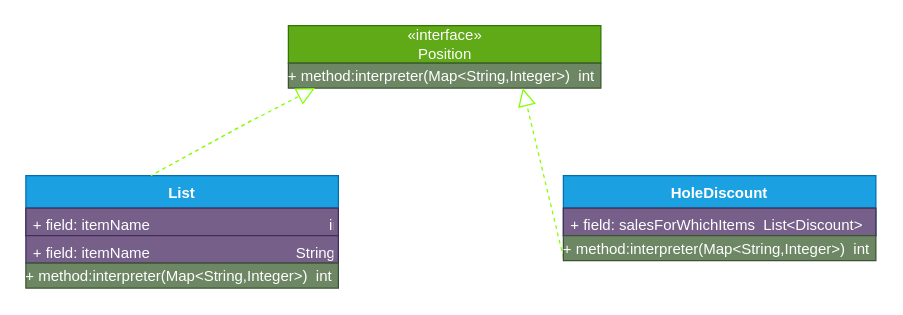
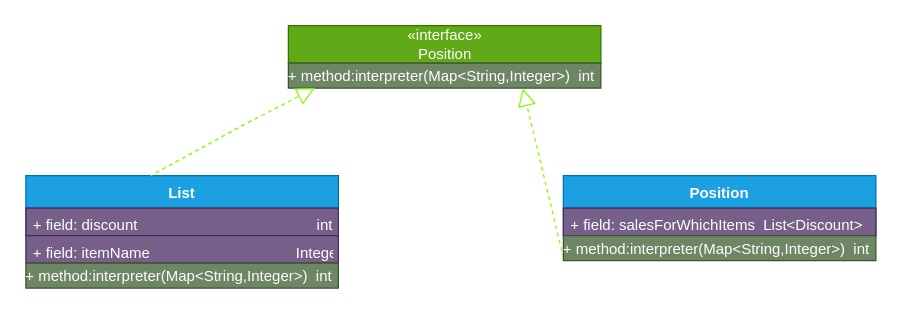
  <mxCell id="0" />
  <mxCell id="1" parent="0" />
  <mxCell id="2" value="«interface»&lt;br&gt;Position" style="html=1;fillColor=#60a917;fontColor=#ffffff;strokeColor=#2D7600;" vertex="1" parent="1"><mxGeometry x="230" y="20" width="250" height="30" as="geometry" /></mxCell>
  <mxCell id="3" value="&lt;p style=&quot;margin: 4px 0px 0px;&quot;&gt;+ method:interpreter(Map&amp;lt;String,Integer&amp;gt;)&amp;nbsp; int&lt;br&gt;&lt;/p&gt;" style="verticalAlign=top;align=left;overflow=fill;fontSize=12;fontFamily=Helvetica;html=1;fillColor=#6d8764;fontColor=#ffffff;strokeColor=#3A5431;" vertex="1" parent="1"><mxGeometry x="230" y="50" width="250" height="20" as="geometry" /></mxCell>
  <mxCell id="4" value="List" style="swimlane;fontStyle=1;align=center;verticalAlign=top;childLayout=stackLayout;horizontal=1;startSize=26;horizontalStack=0;resizeParent=1;resizeParentMax=0;resizeLast=0;collapsible=1;marginBottom=0;fillColor=#1ba1e2;fontColor=#ffffff;strokeColor=#006EAF;" vertex="1" parent="1"><mxGeometry x="20" y="140" width="250" height="48" as="geometry" /></mxCell>
- <mxCell id="5" value="+ field: itemName                                           int" style="text;strokeColor=#432D57;fillColor=#76608a;align=left;verticalAlign=top;spacingLeft=4;spacingRight=4;overflow=hidden;rotatable=0;points=[[0,0.5],[1,0.5]];portConstraint=eastwest;fontColor=#ffffff;" vertex="1" parent="4"><mxGeometry y="26" width="250" height="22" as="geometry" /></mxCell>
- <mxCell id="6" value="HoleDiscount" style="swimlane;fontStyle=1;align=center;verticalAlign=top;childLayout=stackLayout;horizontal=1;startSize=26;horizontalStack=0;resizeParent=1;resizeParentMax=0;resizeLast=0;collapsible=1;marginBottom=0;fillColor=#1ba1e2;fontColor=#ffffff;strokeColor=#006EAF;" vertex="1" parent="1"><mxGeometry x="450" y="140" width="250" height="48" as="geometry" /></mxCell>
+ <mxCell id="5" value="+ field: discount                                           int" style="text;strokeColor=#432D57;fillColor=#76608a;align=left;verticalAlign=top;spacingLeft=4;spacingRight=4;overflow=hidden;rotatable=0;points=[[0,0.5],[1,0.5]];portConstraint=eastwest;fontColor=#ffffff;" vertex="1" parent="4"><mxGeometry y="26" width="250" height="22" as="geometry" /></mxCell>
+ <mxCell id="6" value="Position" style="swimlane;fontStyle=1;align=center;verticalAlign=top;childLayout=stackLayout;horizontal=1;startSize=26;horizontalStack=0;resizeParent=1;resizeParentMax=0;resizeLast=0;collapsible=1;marginBottom=0;fillColor=#1ba1e2;fontColor=#ffffff;strokeColor=#006EAF;" vertex="1" parent="1"><mxGeometry x="450" y="140" width="250" height="48" as="geometry" /></mxCell>
  <mxCell id="7" value="+ field: salesForWhichItems  List&lt;Discount&gt;" style="text;strokeColor=#432D57;fillColor=#76608a;align=left;verticalAlign=top;spacingLeft=4;spacingRight=4;overflow=hidden;rotatable=0;points=[[0,0.5],[1,0.5]];portConstraint=eastwest;fontColor=#ffffff;" vertex="1" parent="6"><mxGeometry y="26" width="250" height="22" as="geometry" /></mxCell>
  <mxCell id="8" value="" style="endArrow=block;dashed=1;endFill=0;endSize=12;html=1;rounded=0;fillColor=#60a917;strokeColor=#80FF00;" edge="1" parent="1"><mxGeometry width="160" relative="1" as="geometry"><mxPoint x="200.14" y="96" as="sourcePoint" /><mxPoint x="251.18" y="70" as="targetPoint" /><Array as="points"><mxPoint x="120" y="140" /><mxPoint x="200" y="96.4" /></Array></mxGeometry></mxCell>
  <mxCell id="9" value="" style="endArrow=block;dashed=1;endFill=0;endSize=12;html=1;rounded=0;fillColor=#60a917;strokeColor=#80FF00;entryX=0.75;entryY=1;entryDx=0;entryDy=0;" edge="1" parent="1" target="3"><mxGeometry width="160" relative="1" as="geometry"><mxPoint x="450.14" y="206" as="sourcePoint" /><mxPoint x="380" y="130" as="targetPoint" /><Array as="points"><mxPoint x="450" y="206.4" /></Array></mxGeometry></mxCell>
- <mxCell id="10" value="+ field: itemName                                   String" style="text;strokeColor=#432D57;fillColor=#76608a;align=left;verticalAlign=top;spacingLeft=4;spacingRight=4;overflow=hidden;rotatable=0;points=[[0,0.5],[1,0.5]];portConstraint=eastwest;fontColor=#ffffff;" vertex="1" parent="1"><mxGeometry x="20" y="188" width="250" height="22" as="geometry" /></mxCell>
+ <mxCell id="10" value="+ field: itemName                                   Integer" style="text;strokeColor=#432D57;fillColor=#76608a;align=left;verticalAlign=top;spacingLeft=4;spacingRight=4;overflow=hidden;rotatable=0;points=[[0,0.5],[1,0.5]];portConstraint=eastwest;fontColor=#ffffff;" vertex="1" parent="1"><mxGeometry x="20" y="188" width="250" height="22" as="geometry" /></mxCell>
  <mxCell id="11" value="&lt;p style=&quot;margin: 4px 0px 0px;&quot;&gt;+ method:interpreter(Map&amp;lt;String,Integer&amp;gt;)&amp;nbsp; int&lt;br&gt;&lt;/p&gt;" style="verticalAlign=top;align=left;overflow=fill;fontSize=12;fontFamily=Helvetica;html=1;fillColor=#6d8764;fontColor=#ffffff;strokeColor=#3A5431;" vertex="1" parent="1"><mxGeometry x="20" y="210" width="250" height="20" as="geometry" /></mxCell>
  <mxCell id="12" value="&lt;p style=&quot;margin: 4px 0px 0px;&quot;&gt;+ method:interpreter(Map&amp;lt;String,Integer&amp;gt;)&amp;nbsp; int&lt;br&gt;&lt;/p&gt;" style="verticalAlign=top;align=left;overflow=fill;fontSize=12;fontFamily=Helvetica;html=1;fillColor=#6d8764;fontColor=#ffffff;strokeColor=#3A5431;" vertex="1" parent="1"><mxGeometry x="450" y="188" width="250" height="20" as="geometry" /></mxCell>
